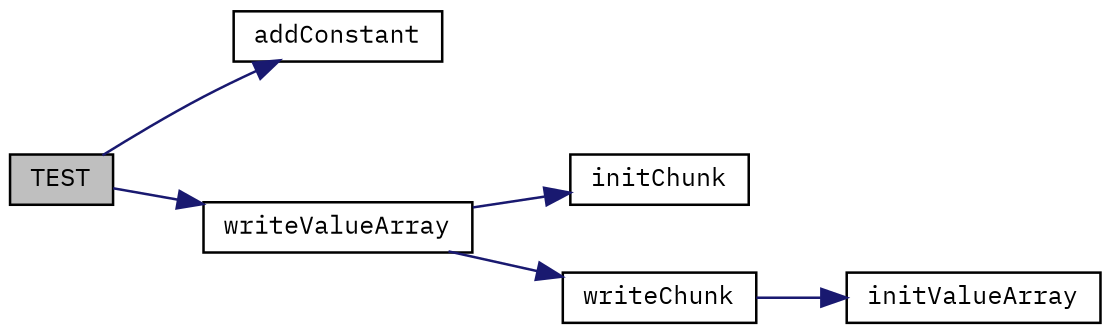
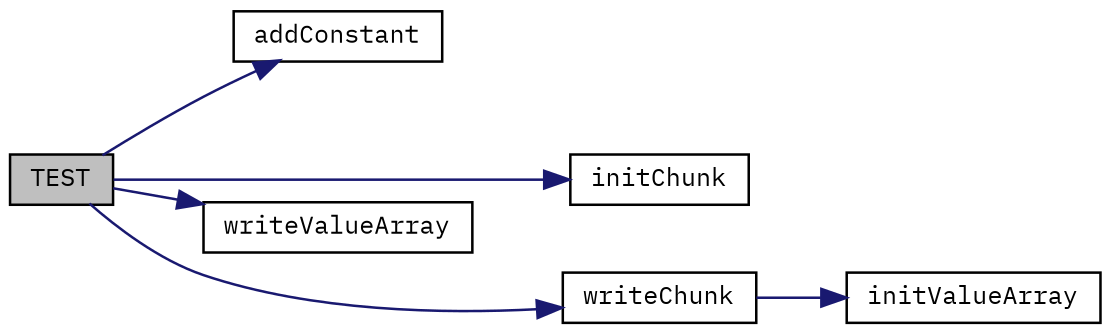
  digraph {
    fontname="IBM Plex Mono"
    rankdir=LR
    node [color=black fillcolor=white fontname="IBM Plex Mono" fontsize=10 shape=record style=filled]
    edge [color=midnightblue fontname="IBM Plex Mono" fontsize=10 labelfontname=Helvetica labelfontsize=10 style=solid]
    n1 [fillcolor=grey75 fontcolor=black height=0.2 label=TEST width=0.4]
    n2 [height=0.2 label=addConstant width=0.4]
    n3 [height=0.2 label=initChunk width=0.4]
    n4 [height=0.2 label=writeChunk width=0.4]
    n5 [height=0.2 label=writeValueArray width=0.4]
    n6 [height=0.2 label=initValueArray width=0.4]
    n1 -> n2
-   n5 -> n3
-   n5 -> n4
+   n1 -> n3
+   n1 -> n4
    n1 -> n5
    n4 -> n6
  }
